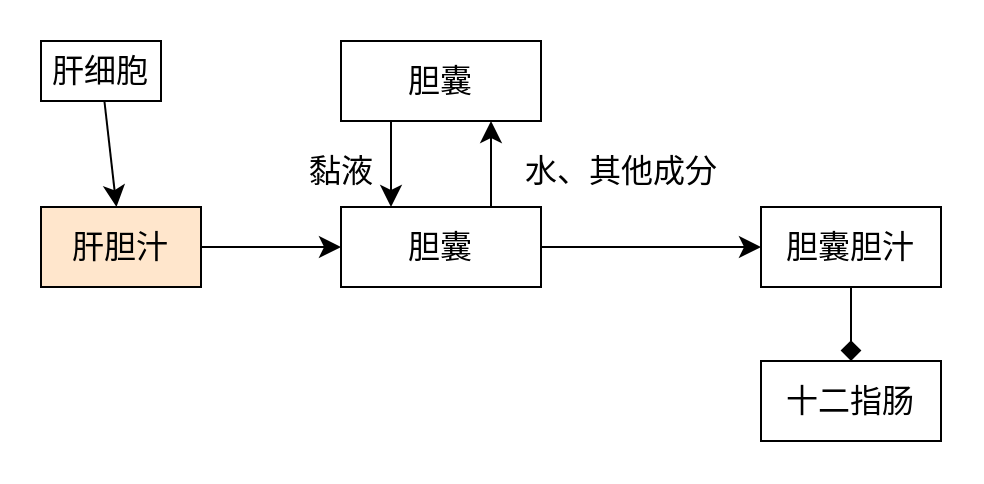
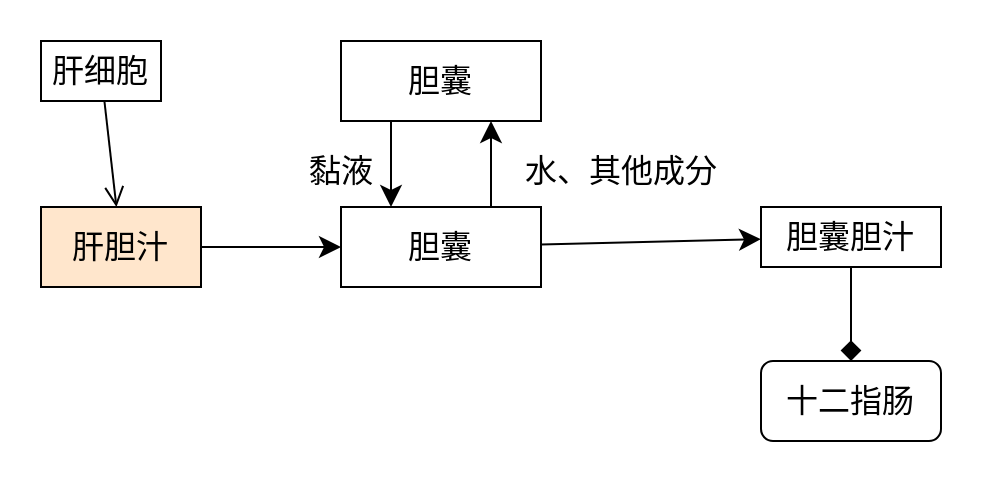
  <mxCell id="0" />
  <mxCell id="1" parent="0" />
  <mxCell id="2" value="" style="edgeStyle=none;curved=1;rounded=0;orthogonalLoop=1;jettySize=auto;html=1;fontSize=12;startSize=8;endSize=8;endArrow=diamond;" edge="1" parent="1" source="3" target="8"><mxGeometry relative="1" as="geometry" /></mxCell>
- <mxCell id="3" value="胆囊胆汁" style="rounded=0;whiteSpace=wrap;html=1;fontSize=16;" vertex="1" parent="1"><mxGeometry x="380" y="103" width="90" height="40" as="geometry" /></mxCell>
- <mxCell id="4" style="edgeStyle=none;curved=1;rounded=0;orthogonalLoop=1;jettySize=auto;html=1;fontSize=12;startSize=8;endSize=8;" edge="1" parent="1" source="5" target="7"><mxGeometry relative="1" as="geometry" /></mxCell>
+ <mxCell id="3" value="胆囊胆汁" style="rounded=0;whiteSpace=wrap;html=1;fontSize=16;" vertex="1" parent="1"><mxGeometry x="380" y="103" width="90" height="30" as="geometry" /></mxCell>
+ <mxCell id="4" style="edgeStyle=none;curved=1;rounded=0;orthogonalLoop=1;jettySize=auto;html=1;fontSize=12;startSize=8;endSize=8;endArrow=open;" edge="1" parent="1" source="5" target="7"><mxGeometry relative="1" as="geometry" /></mxCell>
  <mxCell id="5" value="肝细胞" style="whiteSpace=wrap;html=1;fontSize=16;" vertex="1" parent="1"><mxGeometry x="20" y="20" width="60" height="30" as="geometry" /></mxCell>
  <mxCell id="6" style="edgeStyle=none;curved=1;rounded=0;orthogonalLoop=1;jettySize=auto;html=1;fontSize=12;startSize=8;endSize=8;" edge="1" parent="1" source="11" target="3"><mxGeometry relative="1" as="geometry" /></mxCell>
  <mxCell id="7" value="肝胆汁" style="whiteSpace=wrap;html=1;fontSize=16;fillColor=#ffe6cc;" vertex="1" parent="1"><mxGeometry x="20" y="103" width="80" height="40" as="geometry" /></mxCell>
- <mxCell id="8" value="十二指肠" style="rounded=0;whiteSpace=wrap;html=1;fontSize=16;" vertex="1" parent="1"><mxGeometry x="380" y="180" width="90" height="40" as="geometry" /></mxCell>
+ <mxCell id="8" value="十二指肠" style="whiteSpace=wrap;html=1;fontSize=16;rounded=1;" vertex="1" parent="1"><mxGeometry x="380" y="180" width="90" height="40" as="geometry" /></mxCell>
  <mxCell id="9" value="" style="edgeStyle=none;curved=1;rounded=0;orthogonalLoop=1;jettySize=auto;html=1;fontSize=12;startSize=8;endSize=8;" edge="1" parent="1" source="7" target="11"><mxGeometry relative="1" as="geometry"><mxPoint x="160" y="123" as="sourcePoint" /><mxPoint x="340" y="123" as="targetPoint" /></mxGeometry></mxCell>
  <mxCell id="10" value="" style="edgeStyle=none;curved=1;rounded=0;orthogonalLoop=1;jettySize=auto;html=1;fontSize=12;startSize=8;endSize=8;entryX=0.75;entryY=1;entryDx=0;entryDy=0;exitX=0.75;exitY=0;exitDx=0;exitDy=0;" edge="1" parent="1" source="11" target="13"><mxGeometry relative="1" as="geometry" /></mxCell>
  <mxCell id="11" value="胆囊" style="whiteSpace=wrap;html=1;fontSize=16;" vertex="1" parent="1"><mxGeometry x="170" y="103" width="100" height="40" as="geometry" /></mxCell>
  <mxCell id="12" style="edgeStyle=none;curved=1;rounded=0;orthogonalLoop=1;jettySize=auto;html=1;fontSize=12;startSize=8;endSize=8;exitX=0.25;exitY=1;exitDx=0;exitDy=0;entryX=0.25;entryY=0;entryDx=0;entryDy=0;" edge="1" parent="1" source="13" target="11"><mxGeometry relative="1" as="geometry" /></mxCell>
  <mxCell id="13" value="胆囊" style="whiteSpace=wrap;html=1;fontSize=16;" vertex="1" parent="1"><mxGeometry x="170" y="20" width="100" height="40" as="geometry" /></mxCell>
  <mxCell id="14" value="黏液" style="text;html=1;align=center;verticalAlign=middle;resizable=0;points=[];autosize=1;strokeColor=none;fillColor=none;fontSize=16;" vertex="1" parent="1"><mxGeometry x="140" y="70" width="60" height="30" as="geometry" /></mxCell>
  <mxCell id="15" value="水、其他成分" style="text;html=1;align=center;verticalAlign=middle;resizable=0;points=[];autosize=1;strokeColor=none;fillColor=none;fontSize=16;" vertex="1" parent="1"><mxGeometry x="250" y="70" width="120" height="30" as="geometry" /></mxCell>
